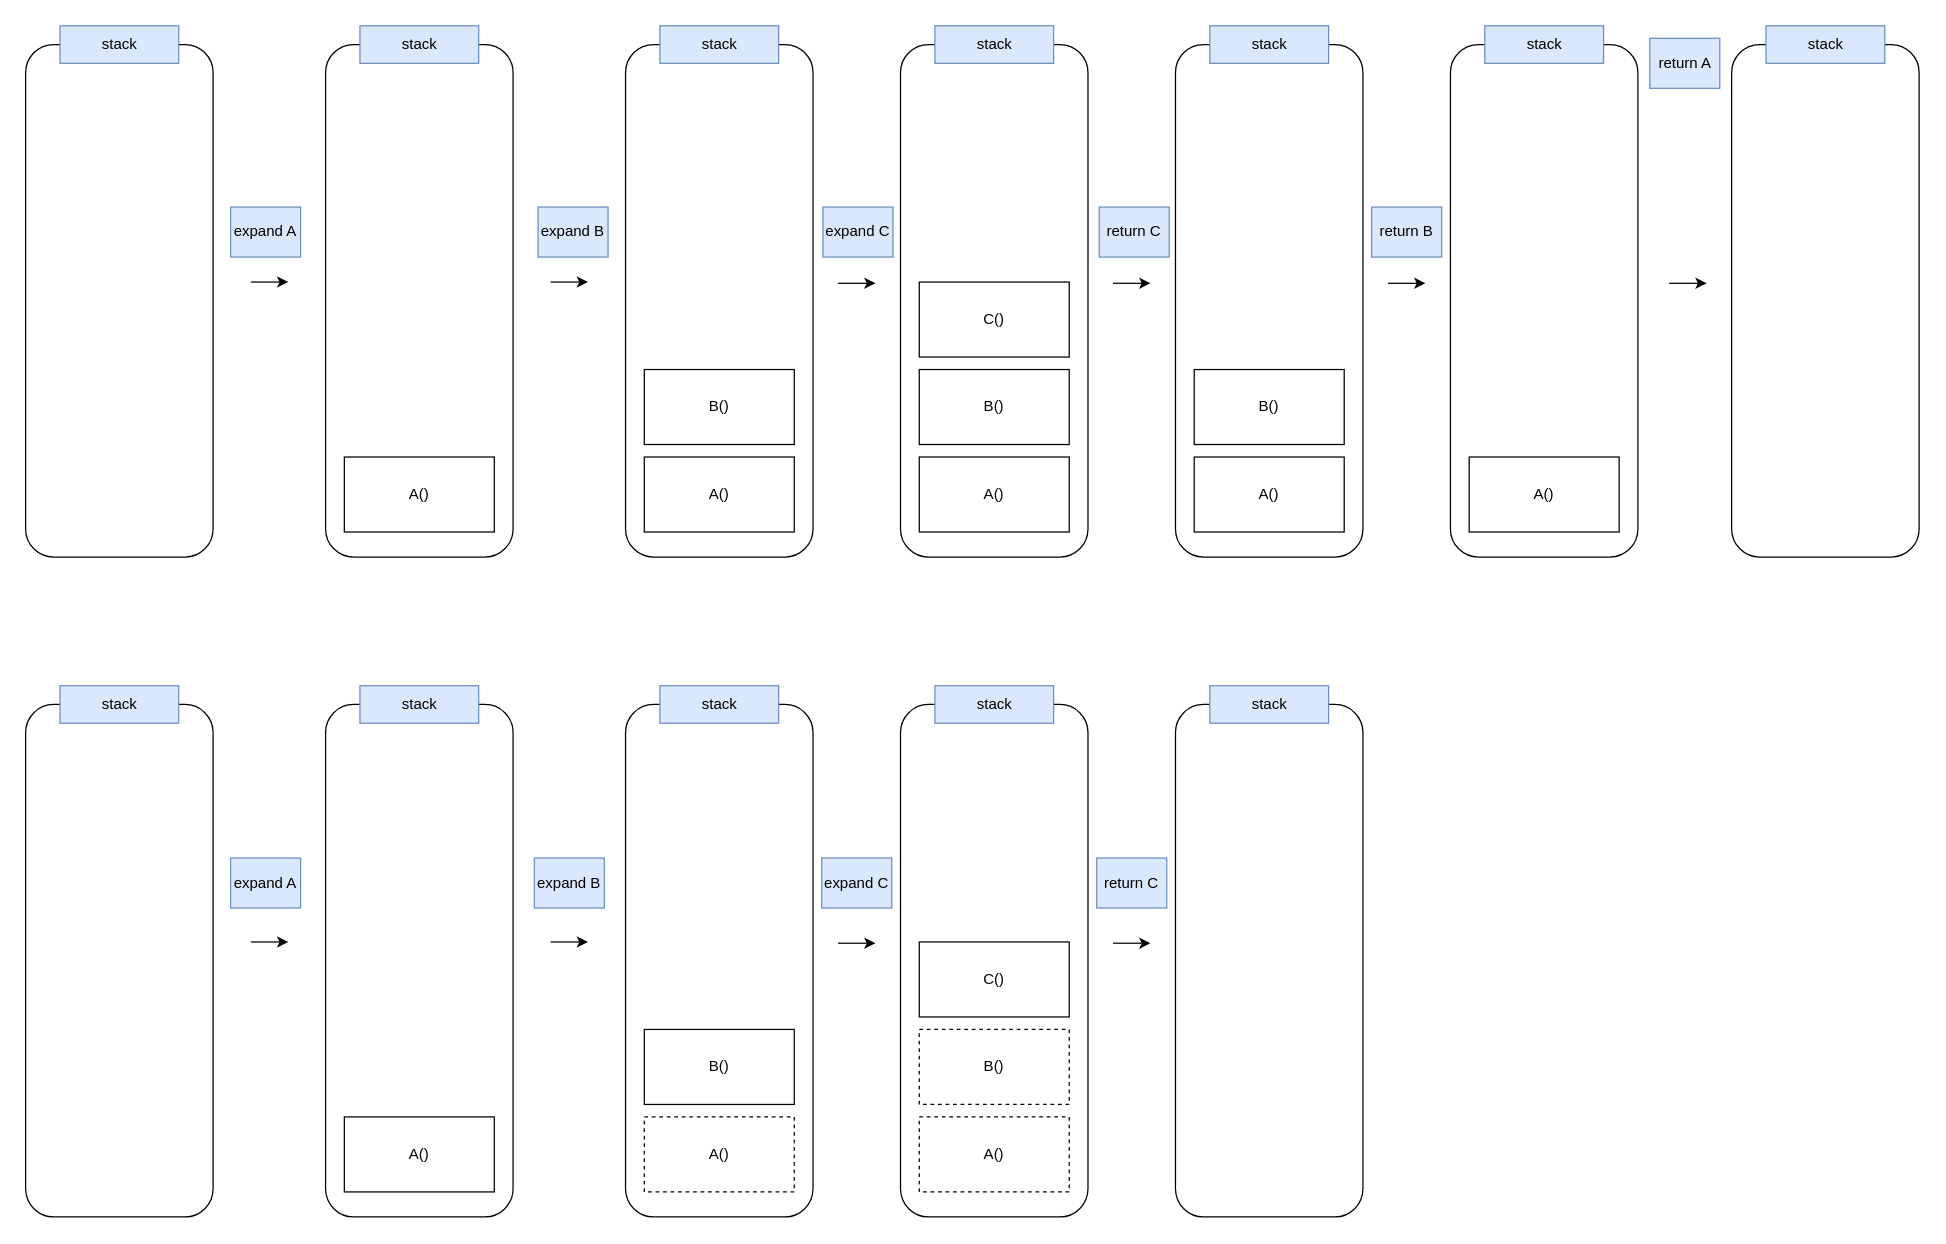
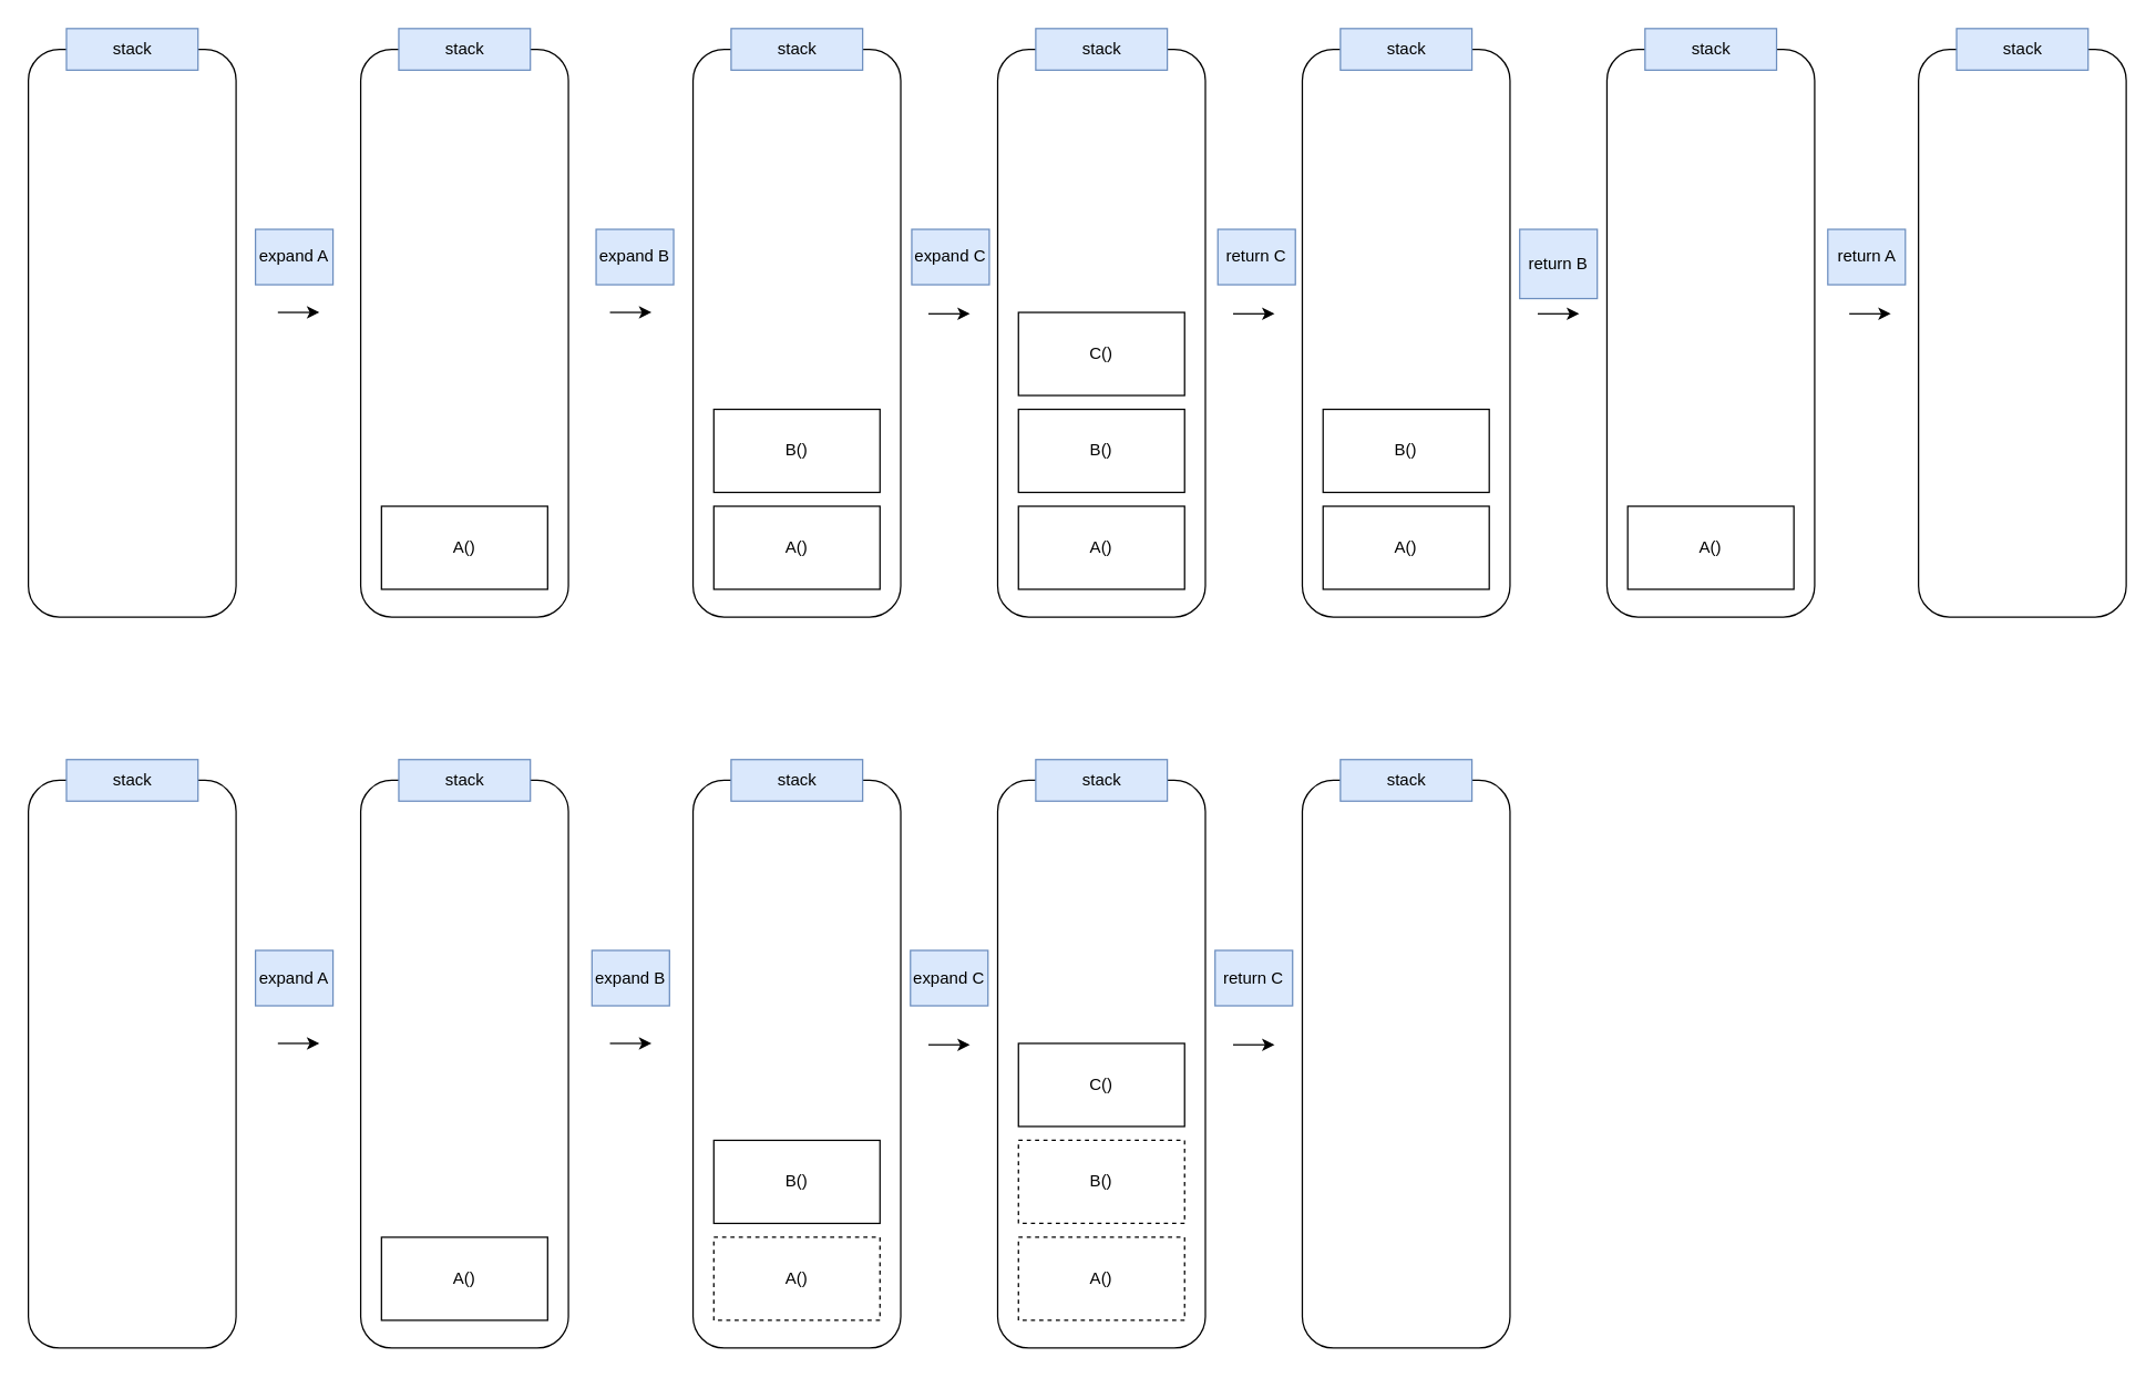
  <mxCell id="0" />
  <mxCell id="1" parent="0" />
  <mxCell id="2" value="" style="rounded=1;whiteSpace=wrap;html=1;" vertex="1" parent="1"><mxGeometry x="260" y="35" width="150" height="410" as="geometry" /></mxCell>
  <mxCell id="3" value="A()" style="rounded=0;whiteSpace=wrap;html=1;" vertex="1" parent="1"><mxGeometry x="275" y="365" width="120" height="60" as="geometry" /></mxCell>
  <mxCell id="4" value="" style="rounded=1;whiteSpace=wrap;html=1;" vertex="1" parent="1"><mxGeometry x="500" y="35" width="150" height="410" as="geometry" /></mxCell>
  <mxCell id="5" value="A()" style="rounded=0;whiteSpace=wrap;html=1;" vertex="1" parent="1"><mxGeometry x="515" y="365" width="120" height="60" as="geometry" /></mxCell>
  <mxCell id="6" value="" style="rounded=1;whiteSpace=wrap;html=1;" vertex="1" parent="1"><mxGeometry x="720" y="35" width="150" height="410" as="geometry" /></mxCell>
  <mxCell id="7" value="" style="endArrow=classic;html=1;" edge="1" parent="1"><mxGeometry width="50" height="50" relative="1" as="geometry"><mxPoint x="670" y="226" as="sourcePoint" /><mxPoint x="700" y="226" as="targetPoint" /></mxGeometry></mxCell>
  <mxCell id="8" value="" style="endArrow=classic;html=1;" edge="1" parent="1"><mxGeometry width="50" height="50" relative="1" as="geometry"><mxPoint x="440" y="225" as="sourcePoint" /><mxPoint x="470" y="225" as="targetPoint" /></mxGeometry></mxCell>
  <mxCell id="9" value="A()" style="rounded=0;whiteSpace=wrap;html=1;" vertex="1" parent="1"><mxGeometry x="735" y="365" width="120" height="60" as="geometry" /></mxCell>
  <mxCell id="10" value="B()" style="rounded=0;whiteSpace=wrap;html=1;" vertex="1" parent="1"><mxGeometry x="735" y="295" width="120" height="60" as="geometry" /></mxCell>
  <mxCell id="11" value="C()" style="rounded=0;whiteSpace=wrap;html=1;" vertex="1" parent="1"><mxGeometry x="735" y="225" width="120" height="60" as="geometry" /></mxCell>
  <mxCell id="12" value="B()" style="rounded=0;whiteSpace=wrap;html=1;" vertex="1" parent="1"><mxGeometry x="515" y="295" width="120" height="60" as="geometry" /></mxCell>
  <mxCell id="13" value="" style="rounded=1;whiteSpace=wrap;html=1;" vertex="1" parent="1"><mxGeometry x="20" y="35" width="150" height="410" as="geometry" /></mxCell>
  <mxCell id="14" value="" style="endArrow=classic;html=1;" edge="1" parent="1"><mxGeometry width="50" height="50" relative="1" as="geometry"><mxPoint x="200.167" y="225" as="sourcePoint" /><mxPoint x="230.167" y="225" as="targetPoint" /></mxGeometry></mxCell>
  <mxCell id="15" value="stack" style="rounded=0;whiteSpace=wrap;html=1;fillColor=#dae8fc;strokeColor=#6c8ebf;" vertex="1" parent="1"><mxGeometry x="47.5" y="20" width="95" height="30" as="geometry" /></mxCell>
  <mxCell id="16" value="stack" style="rounded=0;whiteSpace=wrap;html=1;fillColor=#dae8fc;strokeColor=#6c8ebf;" vertex="1" parent="1"><mxGeometry x="287.5" y="20" width="95" height="30" as="geometry" /></mxCell>
  <mxCell id="17" value="stack" style="rounded=0;whiteSpace=wrap;html=1;fillColor=#dae8fc;strokeColor=#6c8ebf;" vertex="1" parent="1"><mxGeometry x="527.5" y="20" width="95" height="30" as="geometry" /></mxCell>
  <mxCell id="18" value="stack" style="rounded=0;whiteSpace=wrap;html=1;fillColor=#dae8fc;strokeColor=#6c8ebf;" vertex="1" parent="1"><mxGeometry x="747.5" y="20" width="95" height="30" as="geometry" /></mxCell>
  <mxCell id="19" value="" style="rounded=1;whiteSpace=wrap;html=1;" vertex="1" parent="1"><mxGeometry x="940" y="35" width="150" height="410" as="geometry" /></mxCell>
  <mxCell id="20" value="" style="endArrow=classic;html=1;" edge="1" parent="1"><mxGeometry width="50" height="50" relative="1" as="geometry"><mxPoint x="890" y="226" as="sourcePoint" /><mxPoint x="920" y="226" as="targetPoint" /></mxGeometry></mxCell>
  <mxCell id="21" value="A()" style="rounded=0;whiteSpace=wrap;html=1;" vertex="1" parent="1"><mxGeometry x="955" y="365" width="120" height="60" as="geometry" /></mxCell>
  <mxCell id="22" value="B()" style="rounded=0;whiteSpace=wrap;html=1;" vertex="1" parent="1"><mxGeometry x="955" y="295" width="120" height="60" as="geometry" /></mxCell>
  <mxCell id="23" value="" style="rounded=1;whiteSpace=wrap;html=1;" vertex="1" parent="1"><mxGeometry x="1160" y="35" width="150" height="410" as="geometry" /></mxCell>
  <mxCell id="24" value="" style="endArrow=classic;html=1;" edge="1" parent="1"><mxGeometry width="50" height="50" relative="1" as="geometry"><mxPoint x="1110" y="226" as="sourcePoint" /><mxPoint x="1140" y="226" as="targetPoint" /></mxGeometry></mxCell>
  <mxCell id="25" value="A()" style="rounded=0;whiteSpace=wrap;html=1;" vertex="1" parent="1"><mxGeometry x="1175" y="365" width="120" height="60" as="geometry" /></mxCell>
  <mxCell id="26" value="" style="rounded=1;whiteSpace=wrap;html=1;" vertex="1" parent="1"><mxGeometry x="1385" y="35" width="150" height="410" as="geometry" /></mxCell>
  <mxCell id="27" value="" style="endArrow=classic;html=1;" edge="1" parent="1"><mxGeometry width="50" height="50" relative="1" as="geometry"><mxPoint x="1335" y="226" as="sourcePoint" /><mxPoint x="1365" y="226" as="targetPoint" /></mxGeometry></mxCell>
  <mxCell id="28" value="stack" style="rounded=0;whiteSpace=wrap;html=1;fillColor=#dae8fc;strokeColor=#6c8ebf;" vertex="1" parent="1"><mxGeometry x="967.5" y="20" width="95" height="30" as="geometry" /></mxCell>
  <mxCell id="29" value="stack" style="rounded=0;whiteSpace=wrap;html=1;fillColor=#dae8fc;strokeColor=#6c8ebf;" vertex="1" parent="1"><mxGeometry x="1187.5" y="20" width="95" height="30" as="geometry" /></mxCell>
  <mxCell id="30" value="stack" style="rounded=0;whiteSpace=wrap;html=1;fillColor=#dae8fc;strokeColor=#6c8ebf;" vertex="1" parent="1"><mxGeometry x="1412.5" y="20" width="95" height="30" as="geometry" /></mxCell>
  <mxCell id="31" value="" style="rounded=1;whiteSpace=wrap;html=1;" vertex="1" parent="1"><mxGeometry x="260" y="563" width="150" height="410" as="geometry" /></mxCell>
  <mxCell id="32" value="A()" style="rounded=0;whiteSpace=wrap;html=1;" vertex="1" parent="1"><mxGeometry x="275" y="893" width="120" height="60" as="geometry" /></mxCell>
  <mxCell id="33" value="" style="rounded=1;whiteSpace=wrap;html=1;" vertex="1" parent="1"><mxGeometry x="500" y="563" width="150" height="410" as="geometry" /></mxCell>
  <mxCell id="34" value="A()" style="rounded=0;whiteSpace=wrap;html=1;dashed=1;" vertex="1" parent="1"><mxGeometry x="515" y="893" width="120" height="60" as="geometry" /></mxCell>
  <mxCell id="35" value="" style="rounded=1;whiteSpace=wrap;html=1;" vertex="1" parent="1"><mxGeometry x="720" y="563" width="150" height="410" as="geometry" /></mxCell>
  <mxCell id="36" value="" style="endArrow=classic;html=1;" edge="1" parent="1"><mxGeometry width="50" height="50" relative="1" as="geometry"><mxPoint x="670" y="754" as="sourcePoint" /><mxPoint x="700" y="754" as="targetPoint" /></mxGeometry></mxCell>
  <mxCell id="37" value="" style="endArrow=classic;html=1;" edge="1" parent="1"><mxGeometry width="50" height="50" relative="1" as="geometry"><mxPoint x="440" y="753" as="sourcePoint" /><mxPoint x="470" y="753" as="targetPoint" /></mxGeometry></mxCell>
  <mxCell id="38" value="A()" style="rounded=0;whiteSpace=wrap;html=1;dashed=1;" vertex="1" parent="1"><mxGeometry x="735" y="893" width="120" height="60" as="geometry" /></mxCell>
  <mxCell id="39" value="B()" style="rounded=0;whiteSpace=wrap;html=1;dashed=1;" vertex="1" parent="1"><mxGeometry x="735" y="823" width="120" height="60" as="geometry" /></mxCell>
  <mxCell id="40" value="C()" style="rounded=0;whiteSpace=wrap;html=1;" vertex="1" parent="1"><mxGeometry x="735" y="753" width="120" height="60" as="geometry" /></mxCell>
  <mxCell id="41" value="B()" style="rounded=0;whiteSpace=wrap;html=1;" vertex="1" parent="1"><mxGeometry x="515" y="823" width="120" height="60" as="geometry" /></mxCell>
  <mxCell id="42" value="" style="rounded=1;whiteSpace=wrap;html=1;" vertex="1" parent="1"><mxGeometry x="20" y="563" width="150" height="410" as="geometry" /></mxCell>
  <mxCell id="43" value="" style="endArrow=classic;html=1;" edge="1" parent="1"><mxGeometry width="50" height="50" relative="1" as="geometry"><mxPoint x="200.167" y="753" as="sourcePoint" /><mxPoint x="230.167" y="753" as="targetPoint" /></mxGeometry></mxCell>
  <mxCell id="44" value="stack" style="rounded=0;whiteSpace=wrap;html=1;fillColor=#dae8fc;strokeColor=#6c8ebf;" vertex="1" parent="1"><mxGeometry x="47.5" y="548" width="95" height="30" as="geometry" /></mxCell>
  <mxCell id="45" value="stack" style="rounded=0;whiteSpace=wrap;html=1;fillColor=#dae8fc;strokeColor=#6c8ebf;" vertex="1" parent="1"><mxGeometry x="287.5" y="548" width="95" height="30" as="geometry" /></mxCell>
  <mxCell id="46" value="stack" style="rounded=0;whiteSpace=wrap;html=1;fillColor=#dae8fc;strokeColor=#6c8ebf;" vertex="1" parent="1"><mxGeometry x="527.5" y="548" width="95" height="30" as="geometry" /></mxCell>
  <mxCell id="47" value="stack" style="rounded=0;whiteSpace=wrap;html=1;fillColor=#dae8fc;strokeColor=#6c8ebf;" vertex="1" parent="1"><mxGeometry x="747.5" y="548" width="95" height="30" as="geometry" /></mxCell>
  <mxCell id="48" value="" style="rounded=1;whiteSpace=wrap;html=1;" vertex="1" parent="1"><mxGeometry x="940" y="563" width="150" height="410" as="geometry" /></mxCell>
  <mxCell id="49" value="" style="endArrow=classic;html=1;" edge="1" parent="1"><mxGeometry width="50" height="50" relative="1" as="geometry"><mxPoint x="890" y="754" as="sourcePoint" /><mxPoint x="920" y="754" as="targetPoint" /></mxGeometry></mxCell>
  <mxCell id="50" value="stack" style="rounded=0;whiteSpace=wrap;html=1;fillColor=#dae8fc;strokeColor=#6c8ebf;" vertex="1" parent="1"><mxGeometry x="967.5" y="548" width="95" height="30" as="geometry" /></mxCell>
  <mxCell id="51" value="expand A" style="rounded=0;whiteSpace=wrap;html=1;fillColor=#dae8fc;strokeColor=#6c8ebf;" vertex="1" parent="1"><mxGeometry x="184" y="165" width="56" height="40" as="geometry" /></mxCell>
  <mxCell id="52" value="expand B" style="rounded=0;whiteSpace=wrap;html=1;fillColor=#dae8fc;strokeColor=#6c8ebf;" vertex="1" parent="1"><mxGeometry x="430" y="165" width="56" height="40" as="geometry" /></mxCell>
  <mxCell id="53" value="expand C" style="rounded=0;whiteSpace=wrap;html=1;fillColor=#dae8fc;strokeColor=#6c8ebf;" vertex="1" parent="1"><mxGeometry x="657.952" y="165" width="56" height="40" as="geometry" /></mxCell>
  <mxCell id="54" value="return C" style="rounded=0;whiteSpace=wrap;html=1;fillColor=#dae8fc;strokeColor=#6c8ebf;" vertex="1" parent="1"><mxGeometry x="879" y="165" width="56" height="40" as="geometry" /></mxCell>
- <mxCell id="55" value="return B" style="rounded=0;whiteSpace=wrap;html=1;fillColor=#dae8fc;strokeColor=#6c8ebf;" vertex="1" parent="1"><mxGeometry x="1097" y="165" width="56" height="40" as="geometry" /></mxCell>
- <mxCell id="56" value="return A" style="rounded=0;whiteSpace=wrap;html=1;fillColor=#dae8fc;strokeColor=#6c8ebf;" vertex="1" parent="1"><mxGeometry x="1319.5" y="30" width="56" height="40" as="geometry" /></mxCell>
+ <mxCell id="55" value="return B" style="rounded=0;whiteSpace=wrap;html=1;fillColor=#dae8fc;strokeColor=#6c8ebf;" vertex="1" parent="1"><mxGeometry x="1097" y="165" width="56" height="50" as="geometry" /></mxCell>
+ <mxCell id="56" value="return A" style="rounded=0;whiteSpace=wrap;html=1;fillColor=#dae8fc;strokeColor=#6c8ebf;" vertex="1" parent="1"><mxGeometry x="1319.5" y="165" width="56" height="40" as="geometry" /></mxCell>
  <mxCell id="57" value="expand A" style="rounded=0;whiteSpace=wrap;html=1;fillColor=#dae8fc;strokeColor=#6c8ebf;" vertex="1" parent="1"><mxGeometry x="184" y="685.833" width="56" height="40" as="geometry" /></mxCell>
  <mxCell id="58" value="expand B" style="rounded=0;whiteSpace=wrap;html=1;fillColor=#dae8fc;strokeColor=#6c8ebf;" vertex="1" parent="1"><mxGeometry x="427" y="685.833" width="56" height="40" as="geometry" /></mxCell>
  <mxCell id="59" value="expand C" style="rounded=0;whiteSpace=wrap;html=1;fillColor=#dae8fc;strokeColor=#6c8ebf;" vertex="1" parent="1"><mxGeometry x="657" y="685.833" width="56" height="40" as="geometry" /></mxCell>
  <mxCell id="60" value="return C" style="rounded=0;whiteSpace=wrap;html=1;fillColor=#dae8fc;strokeColor=#6c8ebf;" vertex="1" parent="1"><mxGeometry x="877" y="685.833" width="56" height="40" as="geometry" /></mxCell>
